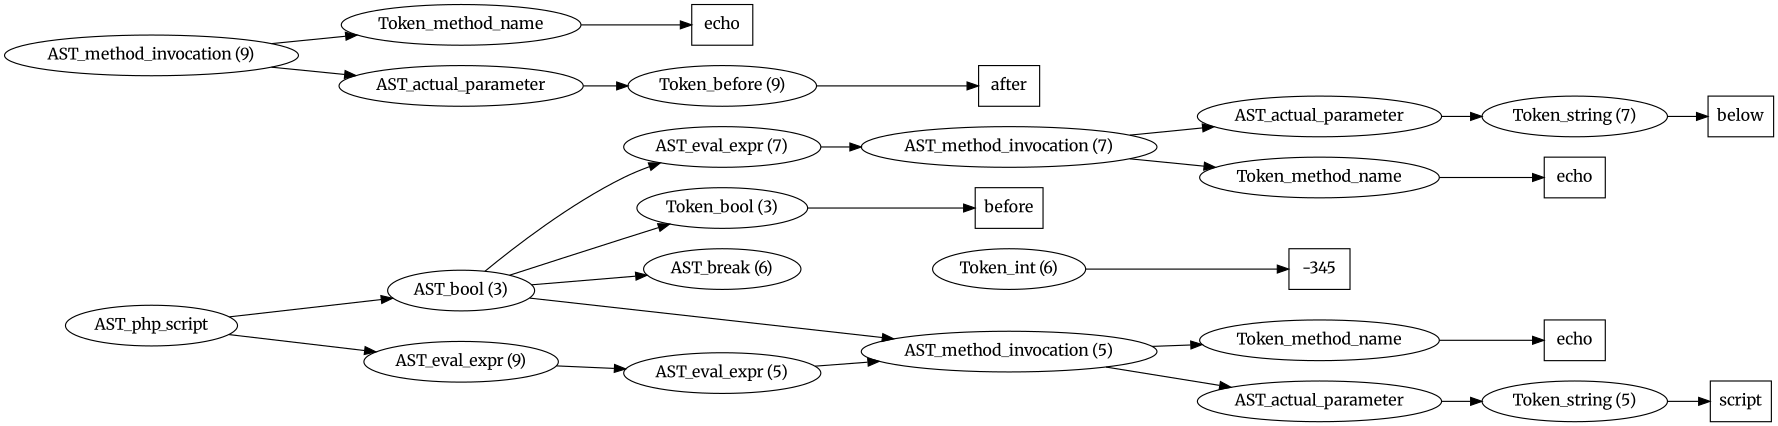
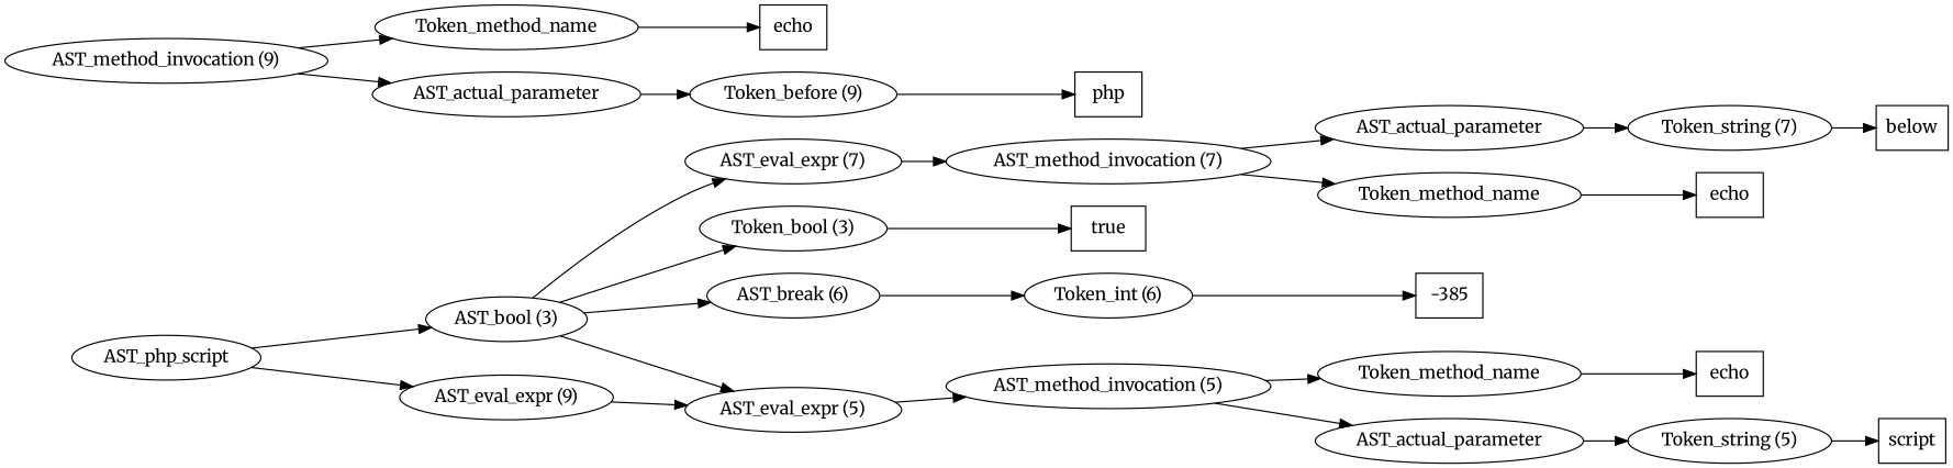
  digraph {
    fontname=Merriweather
    rankdir=LR
    node [fontname=Merriweather]
    edge [fontname=Merriweather]
    n1 [label=AST_php_script]
    n2 [label="AST_bool (3)"]
    n3 [label="AST_eval_expr (9)"]
    n4 [label="Token_bool (3)"]
    n5 [label="AST_eval_expr (5)"]
    n6 [label="AST_break (6)"]
    n7 [label="AST_eval_expr (7)"]
-   n8 [label=before shape=box]
+   n8 [label=true shape=box]
    n9 [label="AST_method_invocation (5)"]
    n10 [label="Token_int (6)"]
    n11 [label="AST_method_invocation (7)"]
    n12 [label=Token_method_name]
    n13 [label=AST_actual_parameter]
    n14 [label=echo shape=box]
    n15 [label="Token_string (5)"]
    n16 [label=script shape=box]
-   n17 [label=-345 shape=box]
+   n17 [label=-385 shape=box]
    n18 [label=Token_method_name]
    n19 [label=AST_actual_parameter]
    n20 [label=echo shape=box]
    n21 [label="Token_string (7)"]
    n22 [label=below shape=box]
    n23 [label="AST_method_invocation (9)"]
    n24 [label=Token_method_name]
    n25 [label=AST_actual_parameter]
    n26 [label=echo shape=box]
    n27 [label="Token_before (9)"]
-   n28 [label=after shape=box]
+   n28 [label=php shape=box]
    n1 -> n2
    n1 -> n3
    n2 -> n4
-   n2 -> n9
+   n2 -> n5
    n2 -> n6
    n2 -> n7
    n3 -> n5
    n4 -> n8
    n5 -> n9
+   n6 -> n10
    n7 -> n11
    n9 -> n12
    n9 -> n13
    n10 -> n17
    n11 -> n18
    n11 -> n19
    n12 -> n14
    n13 -> n15
    n15 -> n16
    n18 -> n20
    n19 -> n21
    n21 -> n22
    n23 -> n24
    n23 -> n25
    n24 -> n26
    n25 -> n27
    n27 -> n28
  }
